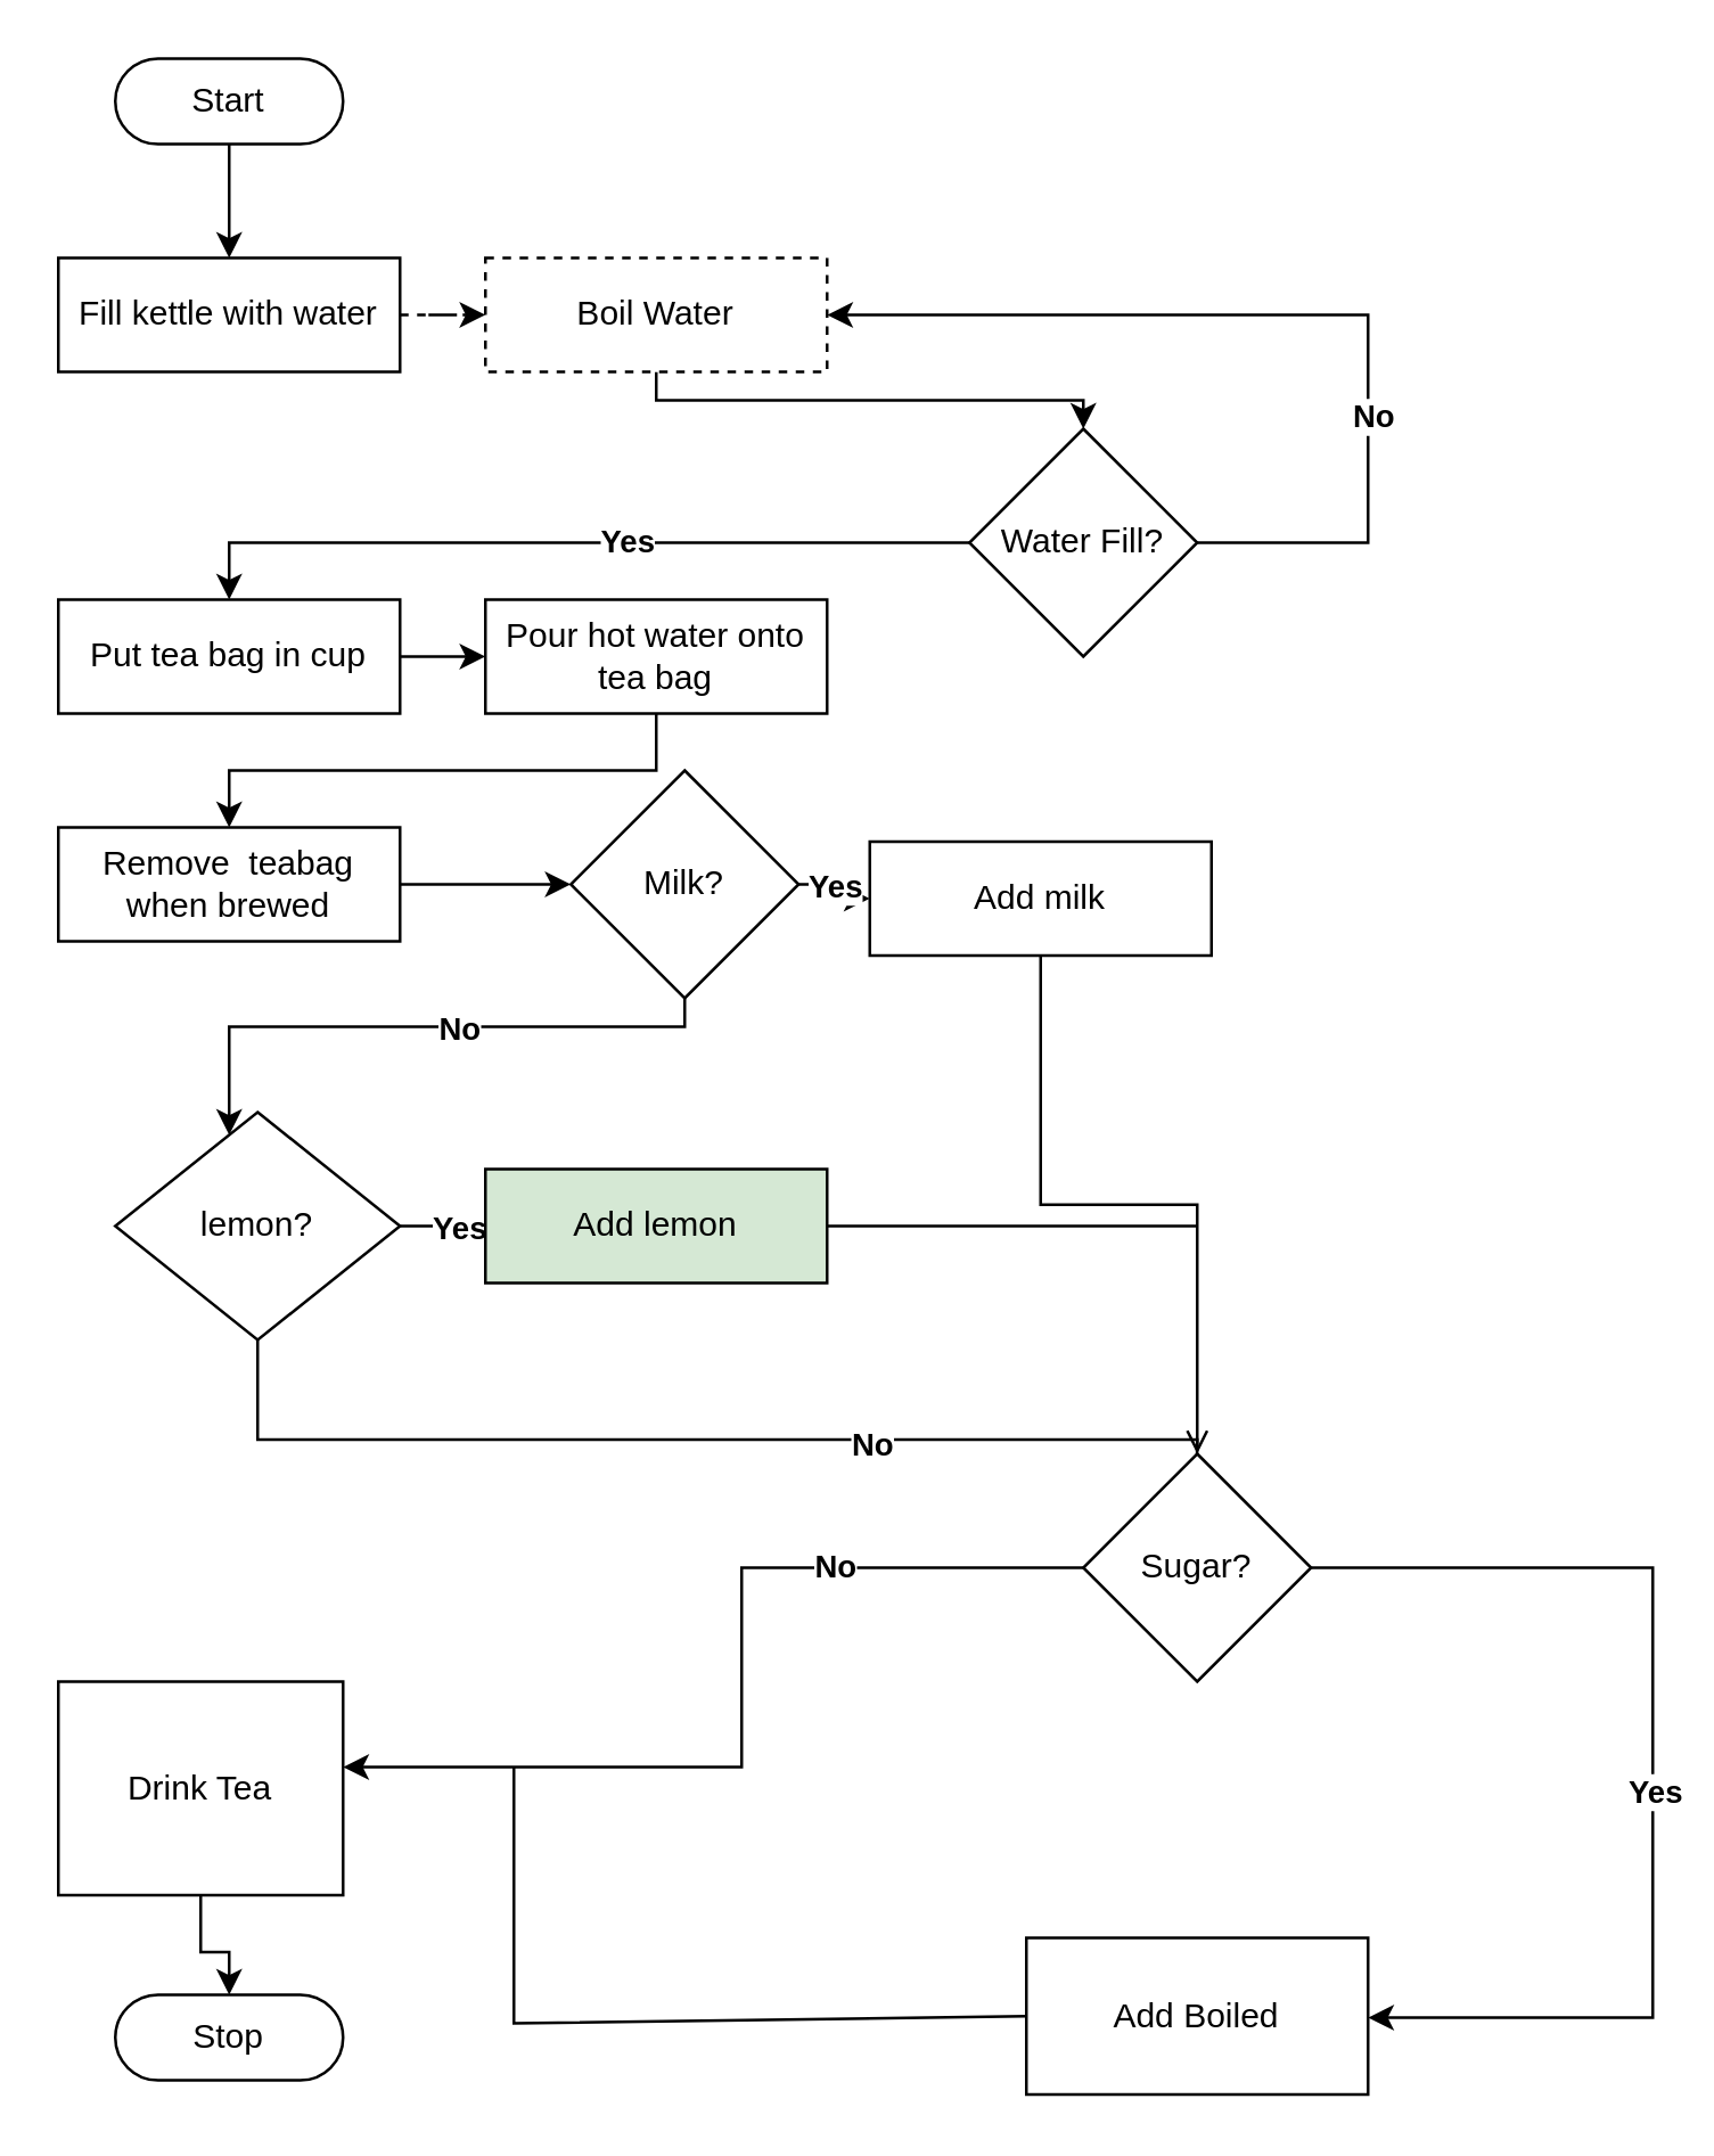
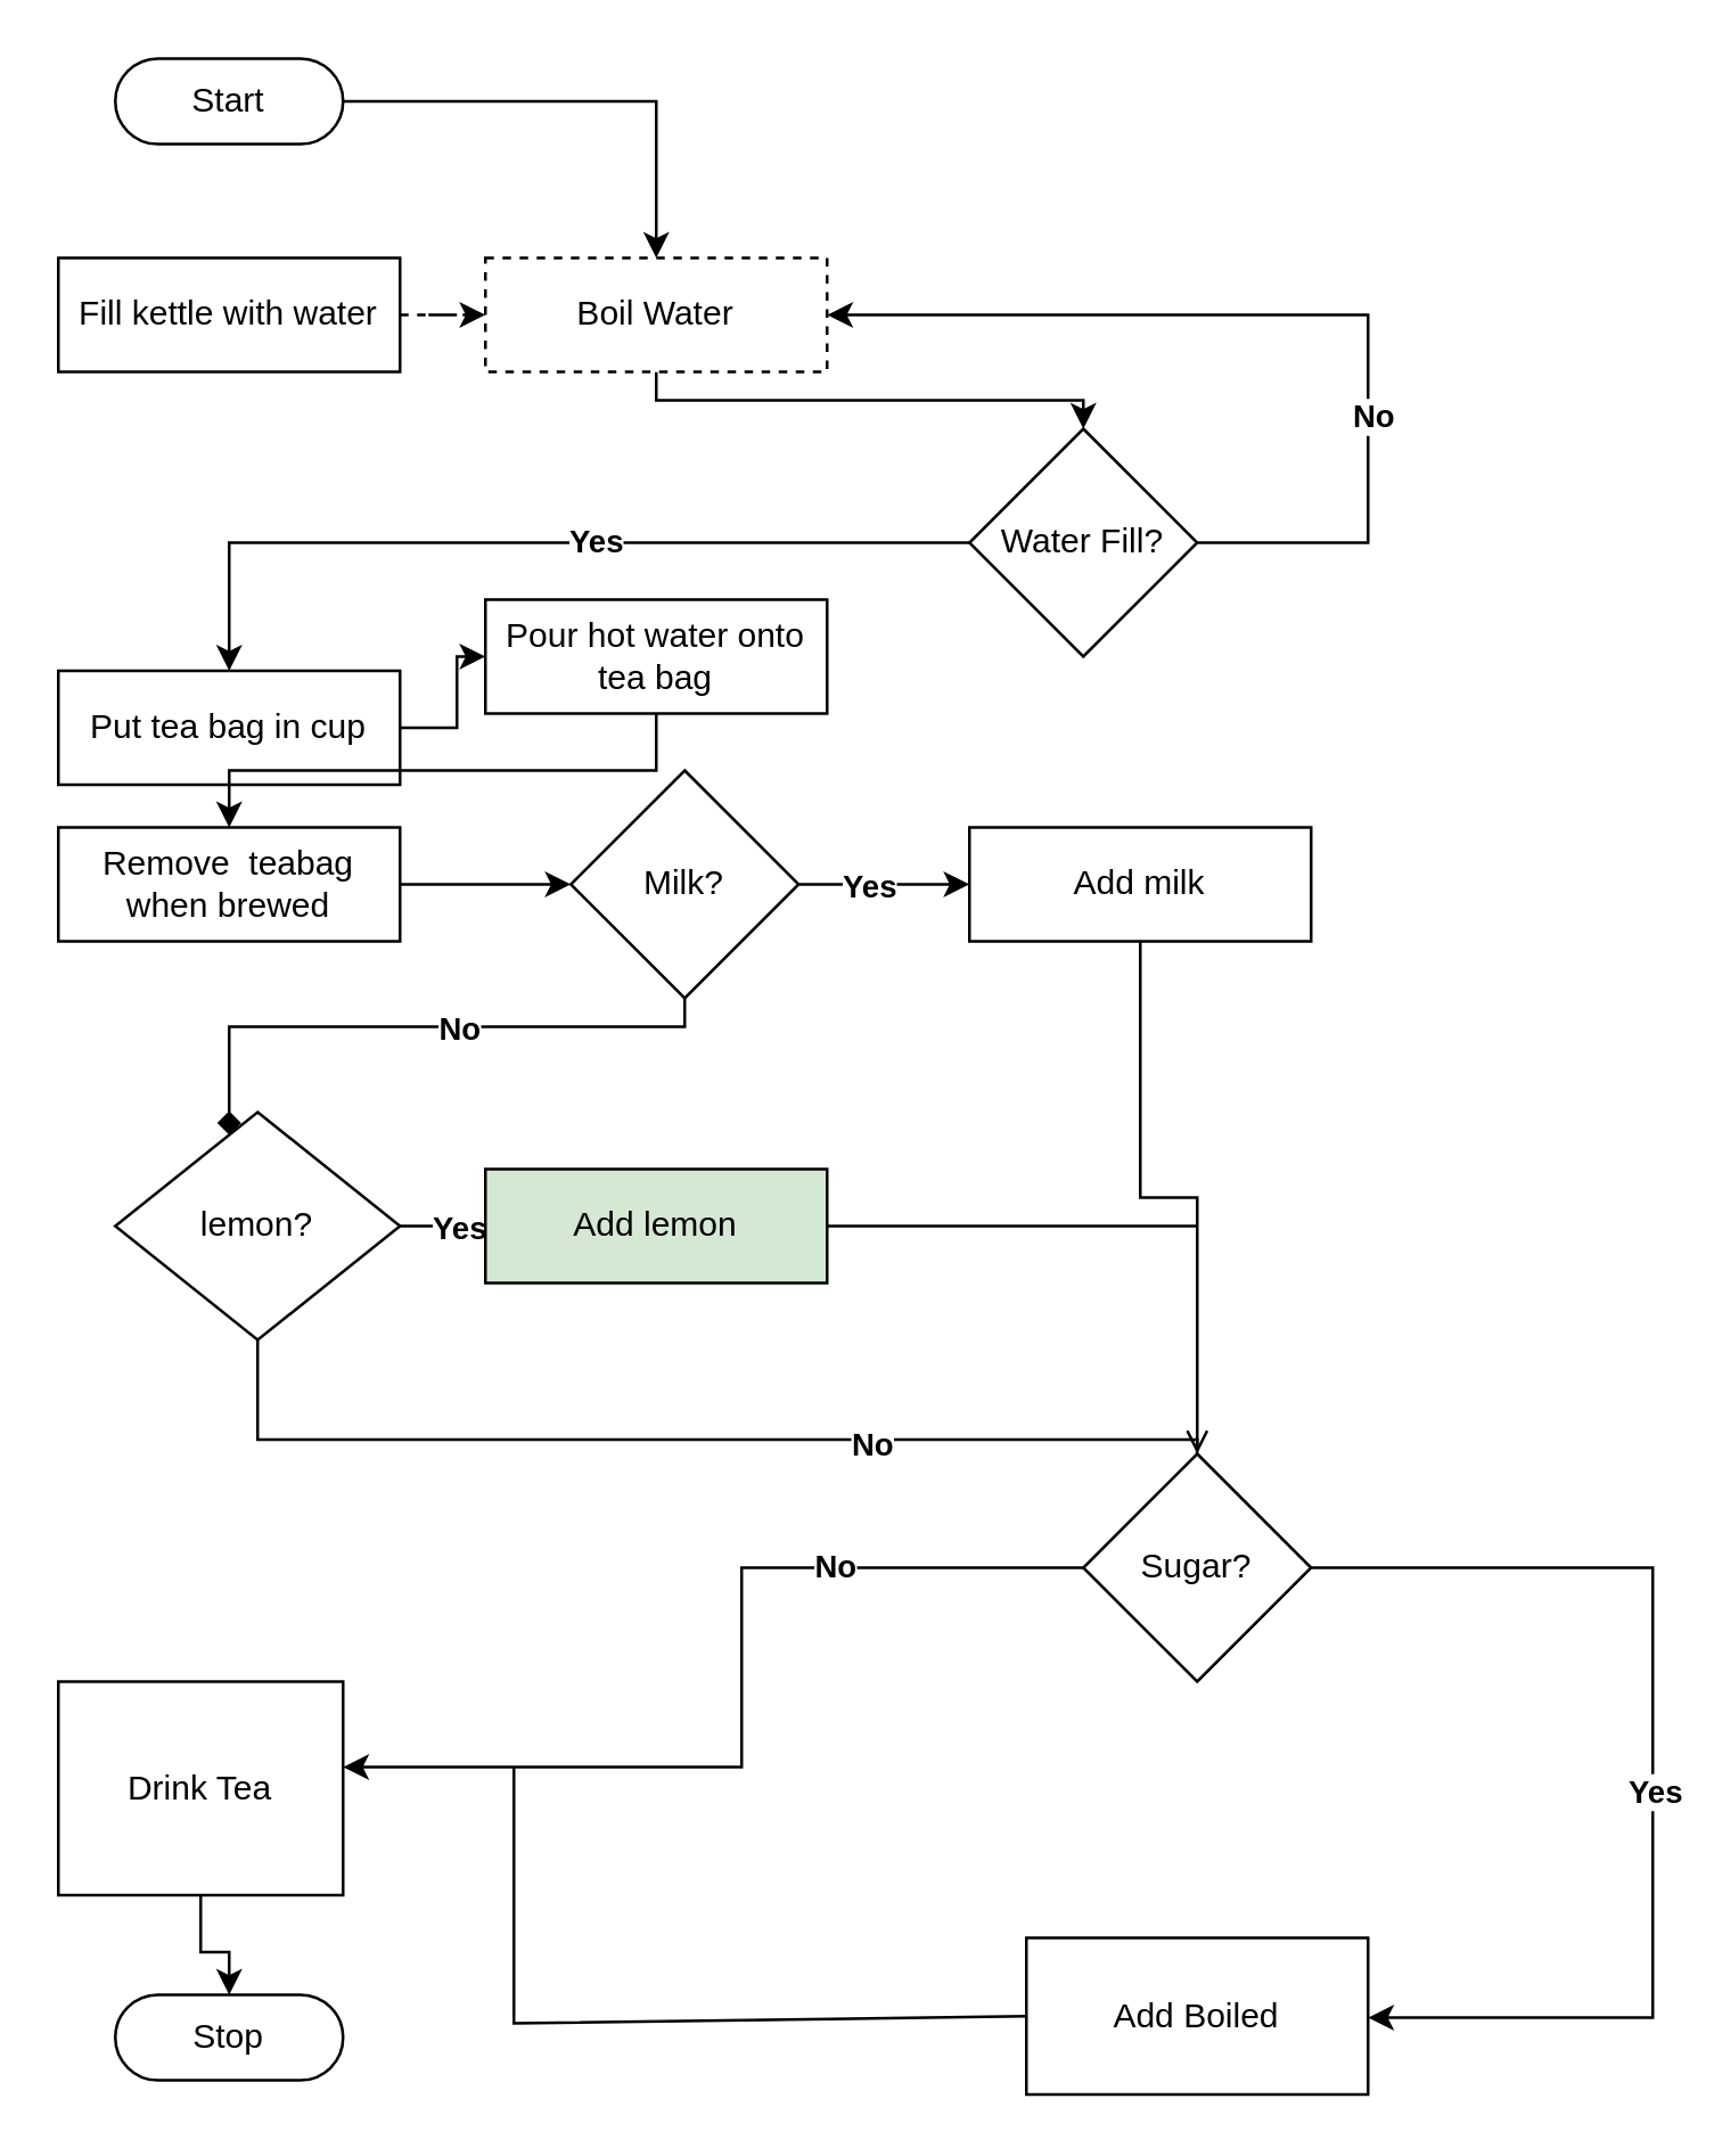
  <mxCell id="0" />
  <mxCell id="1" parent="0" />
- <mxCell id="2" value="" style="edgeStyle=orthogonalEdgeStyle;rounded=0;orthogonalLoop=1;jettySize=auto;html=1;" edge="1" parent="1" source="3" target="6"><mxGeometry relative="1" as="geometry" /></mxCell>
+ <mxCell id="2" value="" style="edgeStyle=orthogonalEdgeStyle;rounded=0;orthogonalLoop=1;jettySize=auto;html=1;" edge="1" parent="1" source="3" target="8"><mxGeometry relative="1" as="geometry" /></mxCell>
  <mxCell id="3" value="Start" style="html=1;dashed=0;whiteSpace=wrap;shape=mxgraph.dfd.start" vertex="1" parent="1"><mxGeometry x="40" y="20" width="80" height="30" as="geometry" /></mxCell>
  <mxCell id="4" value="Stop" style="html=1;dashed=0;whiteSpace=wrap;shape=mxgraph.dfd.start" vertex="1" parent="1"><mxGeometry x="40" y="700" width="80" height="30" as="geometry" /></mxCell>
  <mxCell id="5" value="" style="edgeStyle=orthogonalEdgeStyle;rounded=0;orthogonalLoop=1;jettySize=auto;html=1;dashed=1;" edge="1" parent="1" source="6" target="8"><mxGeometry relative="1" as="geometry" /></mxCell>
  <mxCell id="6" value="Fill kettle with water" style="whiteSpace=wrap;html=1;dashed=0;" vertex="1" parent="1"><mxGeometry x="20" y="90" width="120" height="40" as="geometry" /></mxCell>
  <mxCell id="7" value="" style="edgeStyle=orthogonalEdgeStyle;rounded=0;orthogonalLoop=1;jettySize=auto;html=1;" edge="1" parent="1" source="8" target="13"><mxGeometry relative="1" as="geometry"><Array as="points"><mxPoint x="230" y="140" /><mxPoint x="380" y="140" /></Array></mxGeometry></mxCell>
  <mxCell id="8" value="Boil Water" style="whiteSpace=wrap;html=1;dashed=1;" vertex="1" parent="1"><mxGeometry x="170" y="90" width="120" height="40" as="geometry" /></mxCell>
  <mxCell id="9" style="edgeStyle=orthogonalEdgeStyle;rounded=0;orthogonalLoop=1;jettySize=auto;html=1;entryX=1;entryY=0.5;entryDx=0;entryDy=0;" edge="1" parent="1" source="13" target="8"><mxGeometry relative="1" as="geometry"><Array as="points"><mxPoint x="480" y="190" /><mxPoint x="480" y="110" /></Array></mxGeometry></mxCell>
  <mxCell id="10" value="No" style="edgeLabel;html=1;align=center;verticalAlign=middle;resizable=0;points=[];fontStyle=1" vertex="1" connectable="0" parent="9"><mxGeometry x="-0.363" y="-1" relative="1" as="geometry"><mxPoint as="offset" /></mxGeometry></mxCell>
  <mxCell id="11" style="edgeStyle=orthogonalEdgeStyle;rounded=0;orthogonalLoop=1;jettySize=auto;html=1;entryX=0.5;entryY=0;entryDx=0;entryDy=0;" edge="1" parent="1" source="13" target="15"><mxGeometry relative="1" as="geometry" /></mxCell>
  <mxCell id="12" value="Yes" style="edgeLabel;html=1;align=center;verticalAlign=middle;resizable=0;points=[];fontStyle=1" vertex="1" connectable="0" parent="11"><mxGeometry x="-0.133" y="-1" relative="1" as="geometry"><mxPoint as="offset" /></mxGeometry></mxCell>
  <mxCell id="13" value="Water Fill?" style="rhombus;whiteSpace=wrap;html=1;dashed=0;" vertex="1" parent="1"><mxGeometry x="340" y="150" width="80" height="80" as="geometry" /></mxCell>
  <mxCell id="14" value="" style="edgeStyle=orthogonalEdgeStyle;rounded=0;orthogonalLoop=1;jettySize=auto;html=1;" edge="1" parent="1" source="15" target="17"><mxGeometry relative="1" as="geometry" /></mxCell>
- <mxCell id="15" value="Put tea bag in cup" style="whiteSpace=wrap;html=1;" vertex="1" parent="1"><mxGeometry x="20" y="210" width="120" height="40" as="geometry" /></mxCell>
+ <mxCell id="15" value="Put tea bag in cup" style="whiteSpace=wrap;html=1;" vertex="1" parent="1"><mxGeometry x="20" y="235" width="120" height="40" as="geometry" /></mxCell>
  <mxCell id="16" value="" style="edgeStyle=orthogonalEdgeStyle;rounded=0;orthogonalLoop=1;jettySize=auto;html=1;" edge="1" parent="1" source="17"><mxGeometry relative="1" as="geometry"><mxPoint x="80" y="290" as="targetPoint" /><Array as="points"><mxPoint x="230" y="270" /><mxPoint x="80" y="270" /></Array></mxGeometry></mxCell>
  <mxCell id="17" value="Pour hot water onto tea bag" style="whiteSpace=wrap;html=1;" vertex="1" parent="1"><mxGeometry x="170" y="210" width="120" height="40" as="geometry" /></mxCell>
  <mxCell id="18" value="" style="edgeStyle=orthogonalEdgeStyle;rounded=0;orthogonalLoop=1;jettySize=auto;html=1;" edge="1" parent="1" source="19" target="24"><mxGeometry relative="1" as="geometry" /></mxCell>
  <mxCell id="19" value="Remove&amp;nbsp; teabag when brewed" style="whiteSpace=wrap;html=1;" vertex="1" parent="1"><mxGeometry x="20" y="290" width="120" height="40" as="geometry" /></mxCell>
  <mxCell id="20" value="" style="edgeStyle=orthogonalEdgeStyle;rounded=0;orthogonalLoop=1;jettySize=auto;html=1;" edge="1" parent="1" source="24" target="26"><mxGeometry relative="1" as="geometry" /></mxCell>
  <mxCell id="21" value="Yes" style="edgeLabel;html=1;align=center;verticalAlign=middle;resizable=0;points=[];fontStyle=1" vertex="1" connectable="0" parent="20"><mxGeometry x="-0.2" relative="1" as="geometry"><mxPoint as="offset" /></mxGeometry></mxCell>
- <mxCell id="22" value="" style="edgeStyle=orthogonalEdgeStyle;rounded=0;orthogonalLoop=1;jettySize=auto;html=1;" edge="1" parent="1" source="24" target="31"><mxGeometry relative="1" as="geometry"><Array as="points"><mxPoint x="240" y="360" /><mxPoint x="80" y="360" /></Array></mxGeometry></mxCell>
+ <mxCell id="22" value="" style="edgeStyle=orthogonalEdgeStyle;rounded=0;orthogonalLoop=1;jettySize=auto;html=1;endArrow=diamond;" edge="1" parent="1" source="24" target="31"><mxGeometry relative="1" as="geometry"><Array as="points"><mxPoint x="240" y="360" /><mxPoint x="80" y="360" /></Array></mxGeometry></mxCell>
  <mxCell id="23" value="No" style="edgeLabel;html=1;align=center;verticalAlign=middle;resizable=0;points=[];fontStyle=1" vertex="1" connectable="0" parent="22"><mxGeometry x="-0.126" relative="1" as="geometry"><mxPoint x="1" as="offset" /></mxGeometry></mxCell>
  <mxCell id="24" value="Milk?" style="rhombus;whiteSpace=wrap;html=1;" vertex="1" parent="1"><mxGeometry x="200" y="270" width="80" height="80" as="geometry" /></mxCell>
  <mxCell id="25" style="edgeStyle=orthogonalEdgeStyle;rounded=0;orthogonalLoop=1;jettySize=auto;html=1;entryX=0.5;entryY=0;entryDx=0;entryDy=0;endArrow=open;" edge="1" parent="1" source="26" target="37"><mxGeometry relative="1" as="geometry" /></mxCell>
- <mxCell id="26" value="Add milk" style="whiteSpace=wrap;html=1;" vertex="1" parent="1"><mxGeometry x="305" y="295" width="120" height="40" as="geometry" /></mxCell>
+ <mxCell id="26" value="Add milk" style="whiteSpace=wrap;html=1;" vertex="1" parent="1"><mxGeometry x="340" y="290" width="120" height="40" as="geometry" /></mxCell>
  <mxCell id="27" value="" style="edgeStyle=orthogonalEdgeStyle;rounded=0;orthogonalLoop=1;jettySize=auto;html=1;" edge="1" parent="1" source="31" target="32"><mxGeometry relative="1" as="geometry" /></mxCell>
  <mxCell id="28" value="Yes" style="edgeLabel;html=1;align=center;verticalAlign=middle;resizable=0;points=[];fontStyle=1" vertex="1" connectable="0" parent="27"><mxGeometry x="-0.2" relative="1" as="geometry"><mxPoint as="offset" /></mxGeometry></mxCell>
  <mxCell id="29" style="edgeStyle=orthogonalEdgeStyle;rounded=0;orthogonalLoop=1;jettySize=auto;html=1;exitX=0.5;exitY=1;exitDx=0;exitDy=0;" edge="1" parent="1" source="31"><mxGeometry relative="1" as="geometry"><mxPoint x="419.47" y="539.93" as="targetPoint" /><mxPoint x="80" y="490" as="sourcePoint" /></mxGeometry></mxCell>
  <mxCell id="30" value="No" style="edgeLabel;html=1;align=center;verticalAlign=middle;resizable=0;points=[];fontStyle=1" vertex="1" connectable="0" parent="29"><mxGeometry x="0.251" y="-1" relative="1" as="geometry"><mxPoint as="offset" /></mxGeometry></mxCell>
  <mxCell id="31" value="lemon?" style="rhombus;whiteSpace=wrap;html=1;" vertex="1" parent="1"><mxGeometry x="40" y="390" width="100" height="80" as="geometry" /></mxCell>
  <mxCell id="32" value="Add lemon" style="whiteSpace=wrap;html=1;fillColor=#d5e8d4;" vertex="1" parent="1"><mxGeometry x="170" y="410" width="120" height="40" as="geometry" /></mxCell>
  <mxCell id="33" value="" style="edgeStyle=orthogonalEdgeStyle;rounded=0;orthogonalLoop=1;jettySize=auto;html=1;" edge="1" parent="1" source="37" target="38"><mxGeometry relative="1" as="geometry"><Array as="points"><mxPoint x="260" y="550" /><mxPoint x="260" y="620" /></Array></mxGeometry></mxCell>
  <mxCell id="34" value="No" style="edgeLabel;html=1;align=center;verticalAlign=middle;resizable=0;points=[];fontStyle=1" vertex="1" connectable="0" parent="33"><mxGeometry x="-0.466" y="-1" relative="1" as="geometry"><mxPoint as="offset" /></mxGeometry></mxCell>
  <mxCell id="35" value="" style="edgeStyle=orthogonalEdgeStyle;rounded=0;orthogonalLoop=1;jettySize=auto;html=1;" edge="1" parent="1" source="37" target="40"><mxGeometry relative="1" as="geometry"><Array as="points"><mxPoint x="580" y="550" /><mxPoint x="580" y="708" /></Array></mxGeometry></mxCell>
  <mxCell id="36" value="Yes" style="edgeLabel;html=1;align=center;verticalAlign=middle;resizable=0;points=[];fontStyle=1" vertex="1" connectable="0" parent="35"><mxGeometry x="0.046" relative="1" as="geometry"><mxPoint as="offset" /></mxGeometry></mxCell>
  <mxCell id="37" value="Sugar?" style="rhombus;whiteSpace=wrap;html=1;" vertex="1" parent="1"><mxGeometry x="380" y="510" width="80" height="80" as="geometry" /></mxCell>
  <mxCell id="38" value="Drink Tea" style="whiteSpace=wrap;html=1;" vertex="1" parent="1"><mxGeometry x="20" y="590" width="100" height="75" as="geometry" /></mxCell>
  <mxCell id="39" style="edgeStyle=orthogonalEdgeStyle;rounded=0;orthogonalLoop=1;jettySize=auto;html=1;entryX=0.5;entryY=0.5;entryDx=0;entryDy=-15;entryPerimeter=0;" edge="1" parent="1" source="38" target="4"><mxGeometry relative="1" as="geometry" /></mxCell>
  <mxCell id="40" value="Add Boiled" style="whiteSpace=wrap;html=1;" vertex="1" parent="1"><mxGeometry x="360" y="680" width="120" height="55" as="geometry" /></mxCell>
  <mxCell id="41" value="" style="endArrow=none;html=1;rounded=0;entryX=0;entryY=0.5;entryDx=0;entryDy=0;" edge="1" parent="1" target="40"><mxGeometry width="50" height="50" relative="1" as="geometry"><mxPoint x="180" y="620" as="sourcePoint" /><mxPoint x="230" y="590" as="targetPoint" /><Array as="points"><mxPoint x="180" y="710" /></Array></mxGeometry></mxCell>
  <mxCell id="42" value="" style="endArrow=none;html=1;rounded=0;entryX=1;entryY=0.5;entryDx=0;entryDy=0;" edge="1" parent="1" target="32"><mxGeometry width="50" height="50" relative="1" as="geometry"><mxPoint x="420" y="430" as="sourcePoint" /><mxPoint x="230" y="460" as="targetPoint" /><Array as="points" /></mxGeometry></mxCell>
